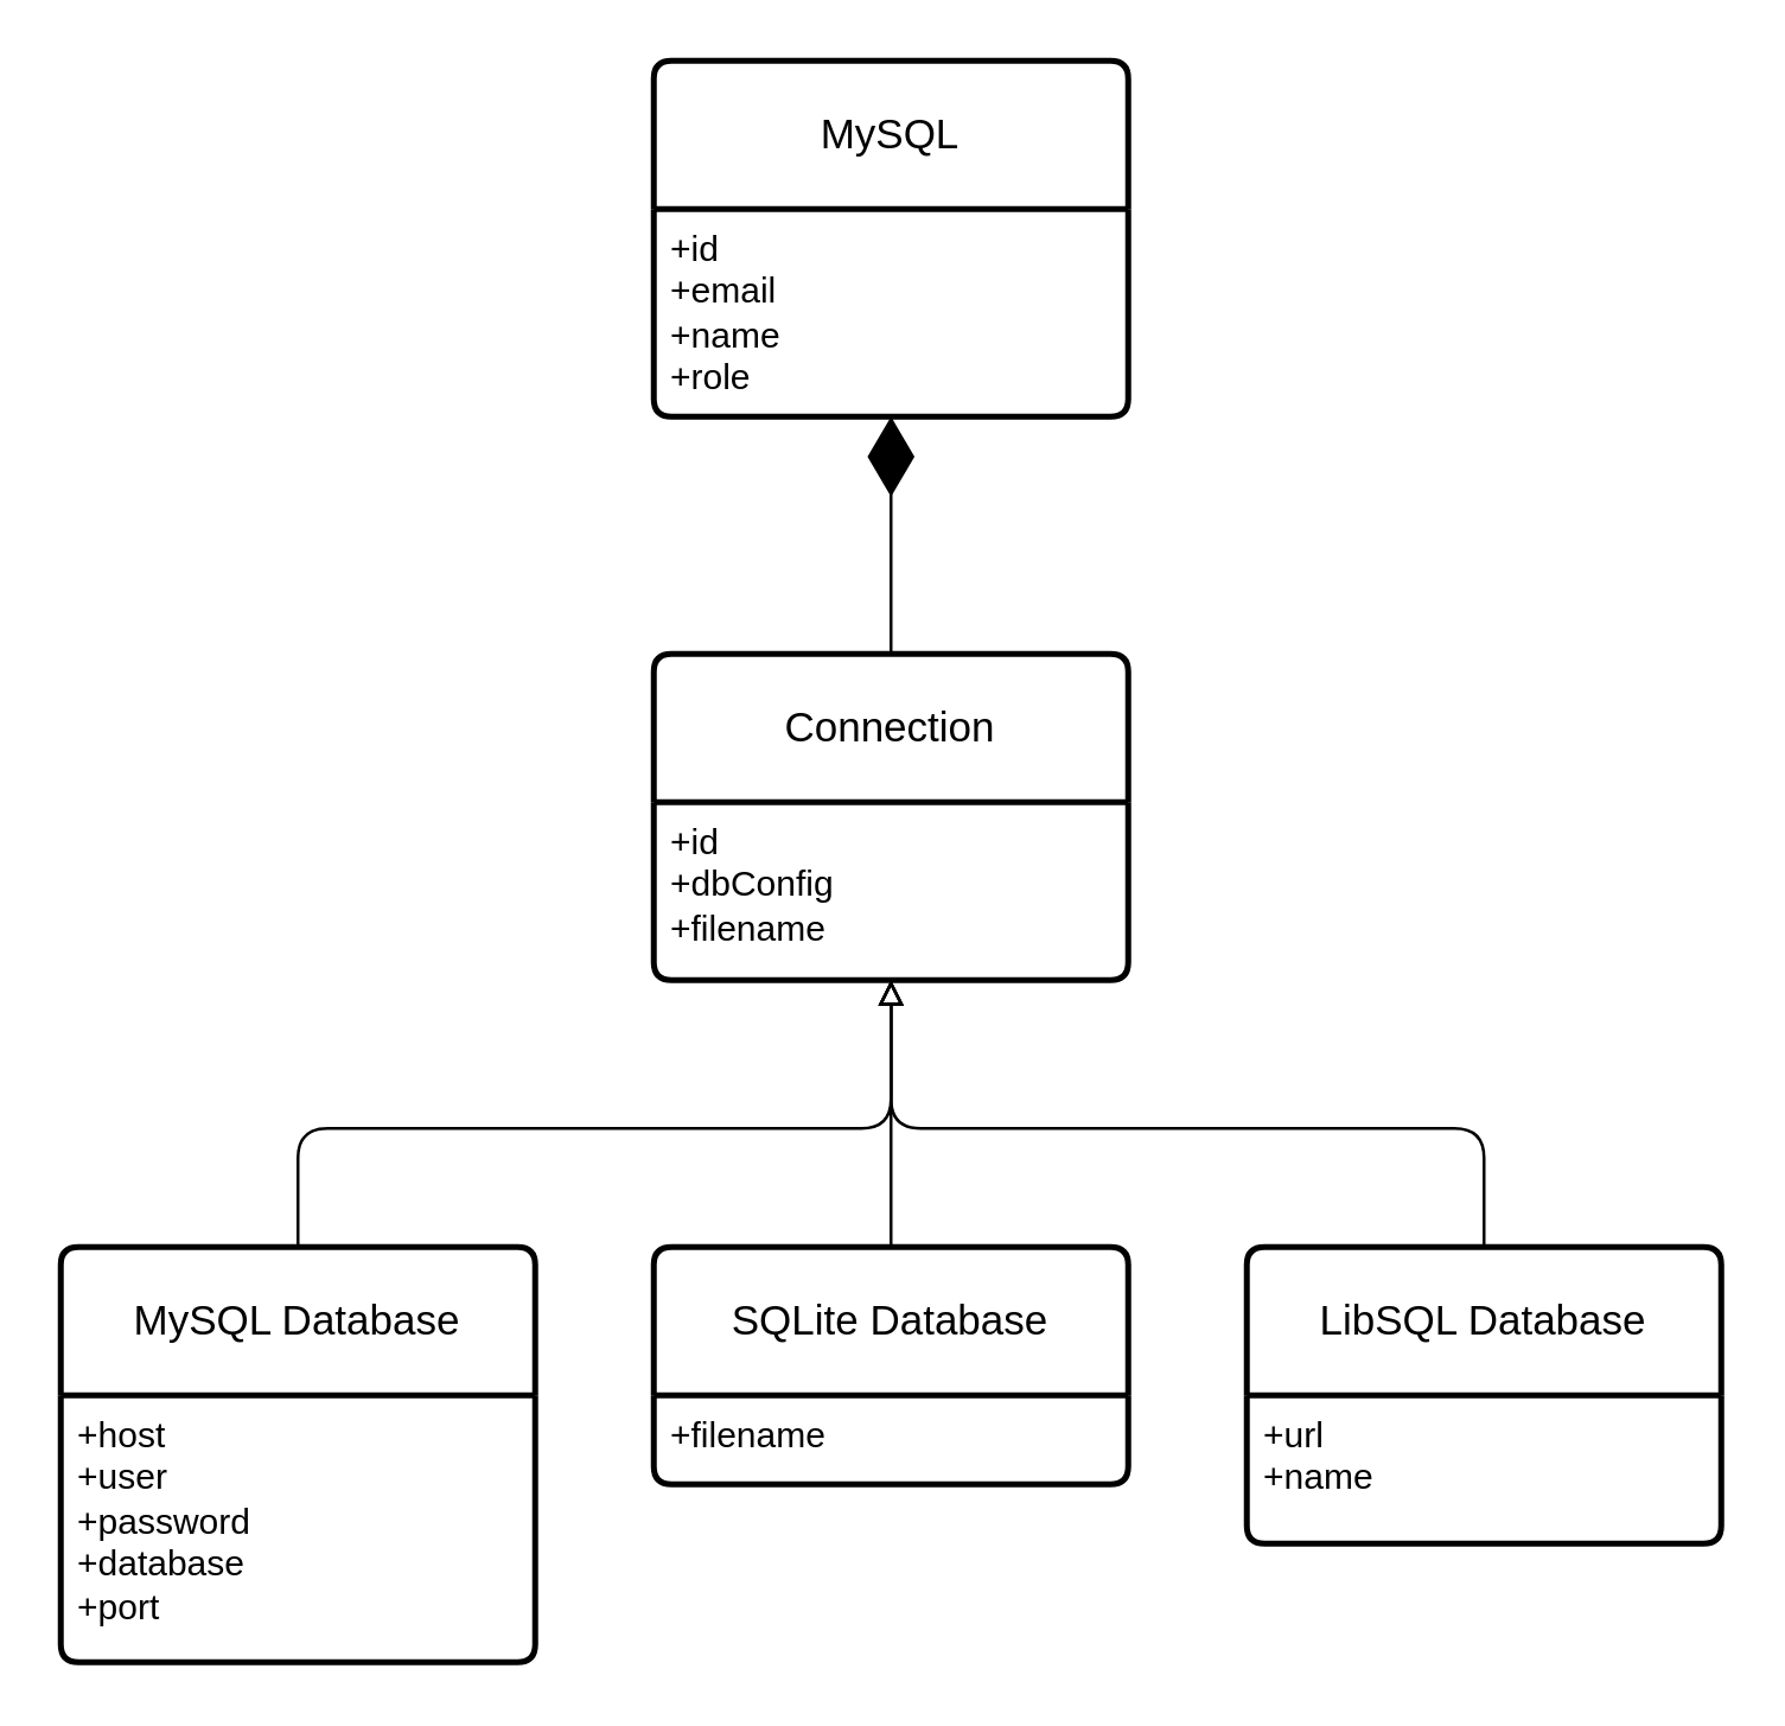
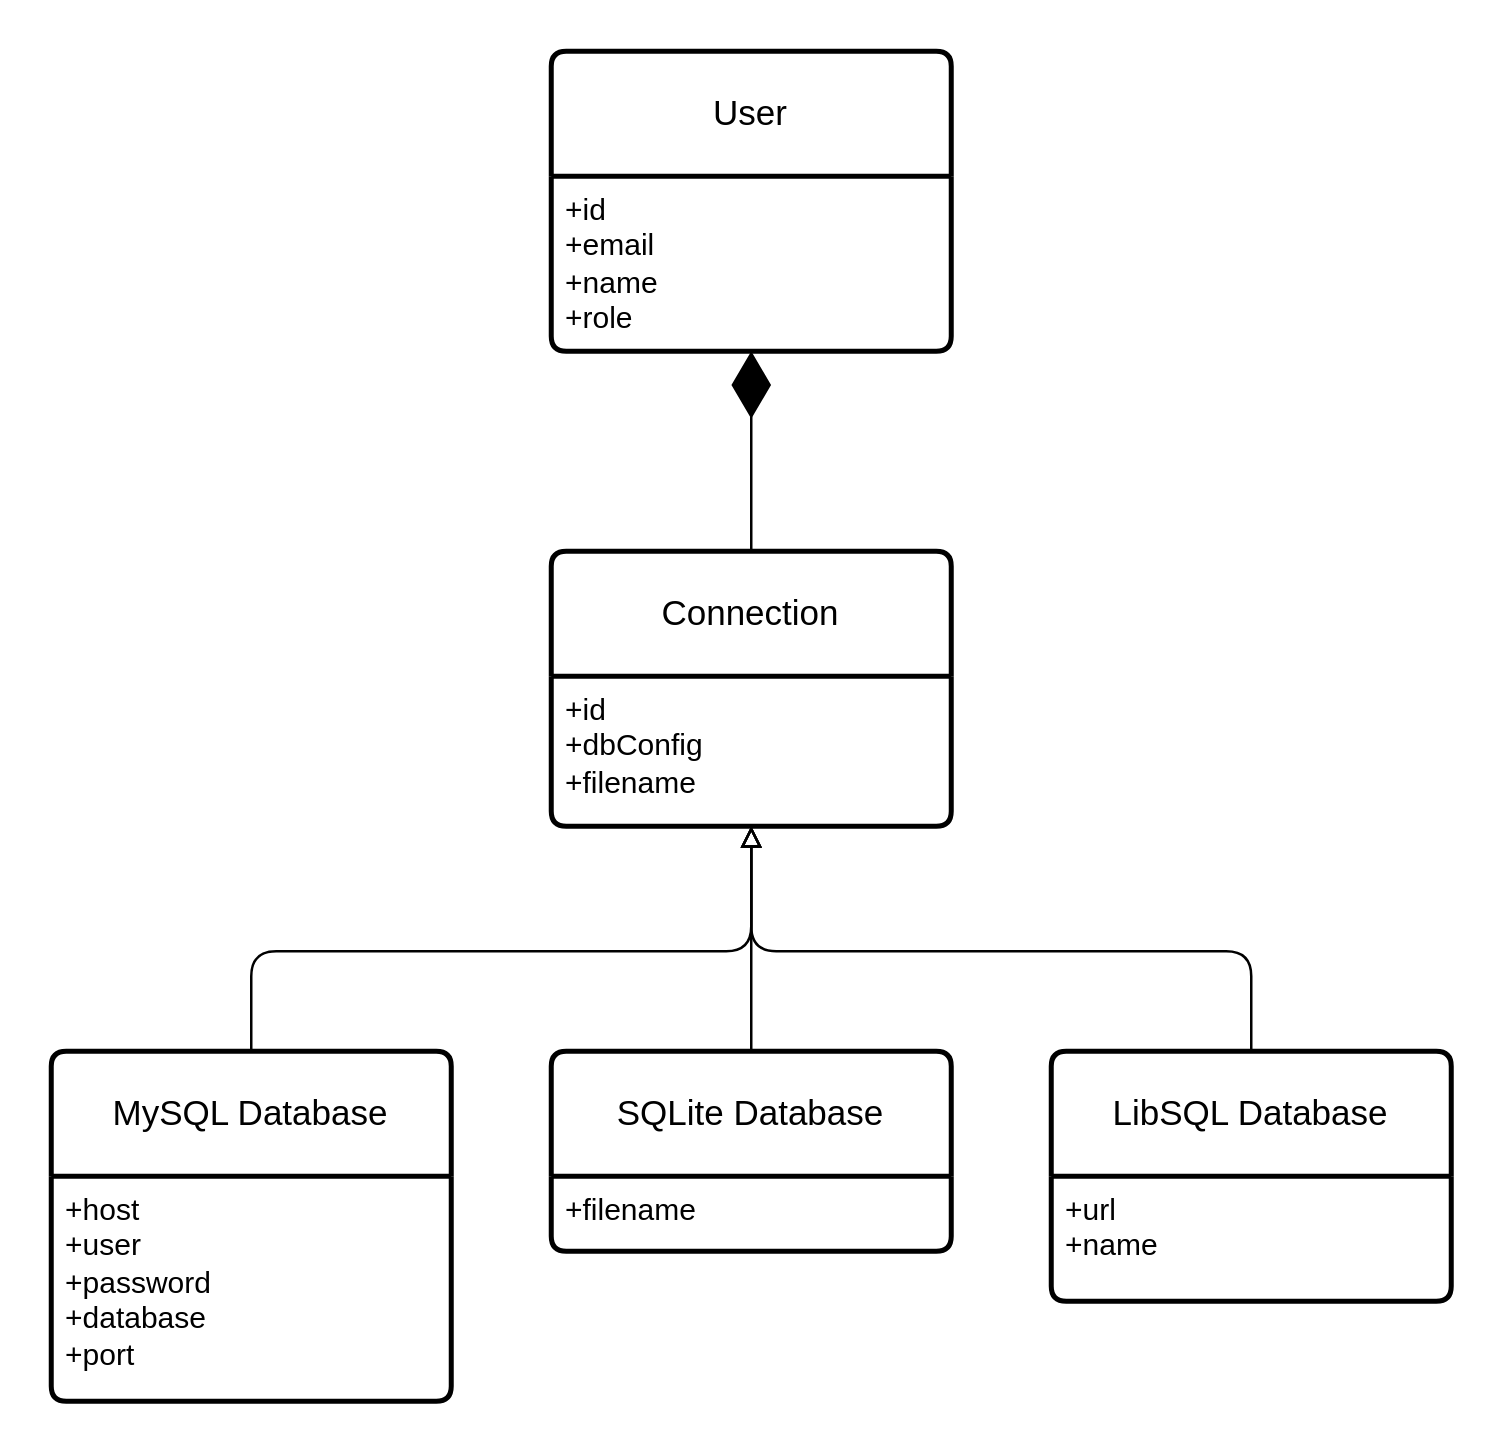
  <mxCell id="0" />
  <mxCell id="1" parent="0" />
- <mxCell id="2" value="MySQL" style="swimlane;childLayout=stackLayout;horizontal=1;startSize=50;horizontalStack=0;rounded=1;fontSize=14;fontStyle=0;strokeWidth=2;resizeParent=0;resizeLast=1;shadow=0;dashed=0;align=center;arcSize=4;whiteSpace=wrap;html=1;" vertex="1" parent="1"><mxGeometry x="220" y="20" width="160" height="120" as="geometry" /></mxCell>
+ <mxCell id="2" value="User" style="swimlane;childLayout=stackLayout;horizontal=1;startSize=50;horizontalStack=0;rounded=1;fontSize=14;fontStyle=0;strokeWidth=2;resizeParent=0;resizeLast=1;shadow=0;dashed=0;align=center;arcSize=4;whiteSpace=wrap;html=1;" vertex="1" parent="1"><mxGeometry x="220" y="20" width="160" height="120" as="geometry" /></mxCell>
  <mxCell id="3" value="+id&lt;br&gt;+email&lt;br&gt;+name&lt;div&gt;&lt;font style=&quot;color: rgb(0, 0, 0);&quot;&gt;+role&lt;/font&gt;&lt;/div&gt;" style="align=left;strokeColor=none;fillColor=none;spacingLeft=4;fontSize=12;verticalAlign=top;resizable=0;rotatable=0;part=1;html=1;" vertex="1" parent="2"><mxGeometry y="50" width="160" height="70" as="geometry" /></mxCell>
  <mxCell id="4" value="Connection" style="swimlane;childLayout=stackLayout;horizontal=1;startSize=50;horizontalStack=0;rounded=1;fontSize=14;fontStyle=0;strokeWidth=2;resizeParent=0;resizeLast=1;shadow=0;dashed=0;align=center;arcSize=4;whiteSpace=wrap;html=1;" vertex="1" parent="1"><mxGeometry x="220" y="220" width="160" height="110" as="geometry" /></mxCell>
  <mxCell id="5" value="+id&lt;br&gt;+dbConfig&lt;br&gt;+filename" style="align=left;strokeColor=none;fillColor=none;spacingLeft=4;fontSize=12;verticalAlign=top;resizable=0;rotatable=0;part=1;html=1;" vertex="1" parent="4"><mxGeometry y="50" width="160" height="60" as="geometry" /></mxCell>
  <mxCell id="6" value="" style="endArrow=diamondThin;endFill=1;endSize=24;html=1;exitX=0.5;exitY=0;exitDx=0;exitDy=0;entryX=0.5;entryY=1;entryDx=0;entryDy=0;" edge="1" parent="1" source="4" target="3"><mxGeometry width="160" relative="1" as="geometry"><mxPoint x="250" y="310" as="sourcePoint" /><mxPoint x="410" y="310" as="targetPoint" /></mxGeometry></mxCell>
  <mxCell id="7" style="edgeStyle=none;html=1;endArrow=block;endFill=0;entryX=0.5;entryY=1;entryDx=0;entryDy=0;exitX=0.5;exitY=0;exitDx=0;exitDy=0;" edge="1" parent="1" source="10" target="5"><mxGeometry relative="1" as="geometry"><mxPoint x="230" y="440" as="targetPoint" /><mxPoint x="300" y="380" as="sourcePoint" /><Array as="points"><mxPoint x="100" y="380" /><mxPoint x="300" y="380" /></Array></mxGeometry></mxCell>
  <mxCell id="8" value="SQLite Database" style="swimlane;childLayout=stackLayout;horizontal=1;startSize=50;horizontalStack=0;rounded=1;fontSize=14;fontStyle=0;strokeWidth=2;resizeParent=0;resizeLast=1;shadow=0;dashed=0;align=center;arcSize=4;whiteSpace=wrap;html=1;" vertex="1" parent="1"><mxGeometry x="220" y="420" width="160" height="80" as="geometry" /></mxCell>
  <mxCell id="9" value="+filename" style="align=left;strokeColor=none;fillColor=none;spacingLeft=4;fontSize=12;verticalAlign=top;resizable=0;rotatable=0;part=1;html=1;" vertex="1" parent="8"><mxGeometry y="50" width="160" height="30" as="geometry" /></mxCell>
  <mxCell id="10" value="MySQL Database" style="swimlane;childLayout=stackLayout;horizontal=1;startSize=50;horizontalStack=0;rounded=1;fontSize=14;fontStyle=0;strokeWidth=2;resizeParent=0;resizeLast=1;shadow=0;dashed=0;align=center;arcSize=4;whiteSpace=wrap;html=1;" vertex="1" parent="1"><mxGeometry x="20" y="420" width="160" height="140" as="geometry" /></mxCell>
  <mxCell id="11" value="+host&lt;br&gt;+user&lt;br&gt;+password&lt;div&gt;&lt;font style=&quot;color: rgb(0, 0, 0);&quot;&gt;+database&lt;/font&gt;&lt;/div&gt;&lt;div&gt;&lt;font style=&quot;color: rgb(0, 0, 0);&quot;&gt;+port&lt;/font&gt;&lt;/div&gt;" style="align=left;strokeColor=none;fillColor=none;spacingLeft=4;fontSize=12;verticalAlign=top;resizable=0;rotatable=0;part=1;html=1;" vertex="1" parent="10"><mxGeometry y="50" width="160" height="90" as="geometry" /></mxCell>
  <mxCell id="12" value="LibSQL Database" style="swimlane;childLayout=stackLayout;horizontal=1;startSize=50;horizontalStack=0;rounded=1;fontSize=14;fontStyle=0;strokeWidth=2;resizeParent=0;resizeLast=1;shadow=0;dashed=0;align=center;arcSize=4;whiteSpace=wrap;html=1;" vertex="1" parent="1"><mxGeometry x="420" y="420" width="160" height="100" as="geometry" /></mxCell>
  <mxCell id="13" value="+url&lt;br&gt;+name" style="align=left;strokeColor=none;fillColor=none;spacingLeft=4;fontSize=12;verticalAlign=top;resizable=0;rotatable=0;part=1;html=1;" vertex="1" parent="12"><mxGeometry y="50" width="160" height="50" as="geometry" /></mxCell>
  <mxCell id="14" style="edgeStyle=none;html=1;endArrow=block;endFill=0;entryX=0.5;entryY=1;entryDx=0;entryDy=0;exitX=0.5;exitY=0;exitDx=0;exitDy=0;" edge="1" parent="1" source="8" target="5"><mxGeometry relative="1" as="geometry"><mxPoint x="310" y="340" as="targetPoint" /><mxPoint x="110" y="430" as="sourcePoint" /><Array as="points"><mxPoint x="300" y="380" /></Array></mxGeometry></mxCell>
  <mxCell id="15" style="edgeStyle=none;html=1;endArrow=block;endFill=0;entryX=0.5;entryY=1;entryDx=0;entryDy=0;exitX=0.5;exitY=0;exitDx=0;exitDy=0;" edge="1" parent="1" source="12" target="5"><mxGeometry relative="1" as="geometry"><mxPoint x="320" y="350" as="targetPoint" /><mxPoint x="120" y="440" as="sourcePoint" /><Array as="points"><mxPoint x="500" y="380" /><mxPoint x="300" y="380" /></Array></mxGeometry></mxCell>
